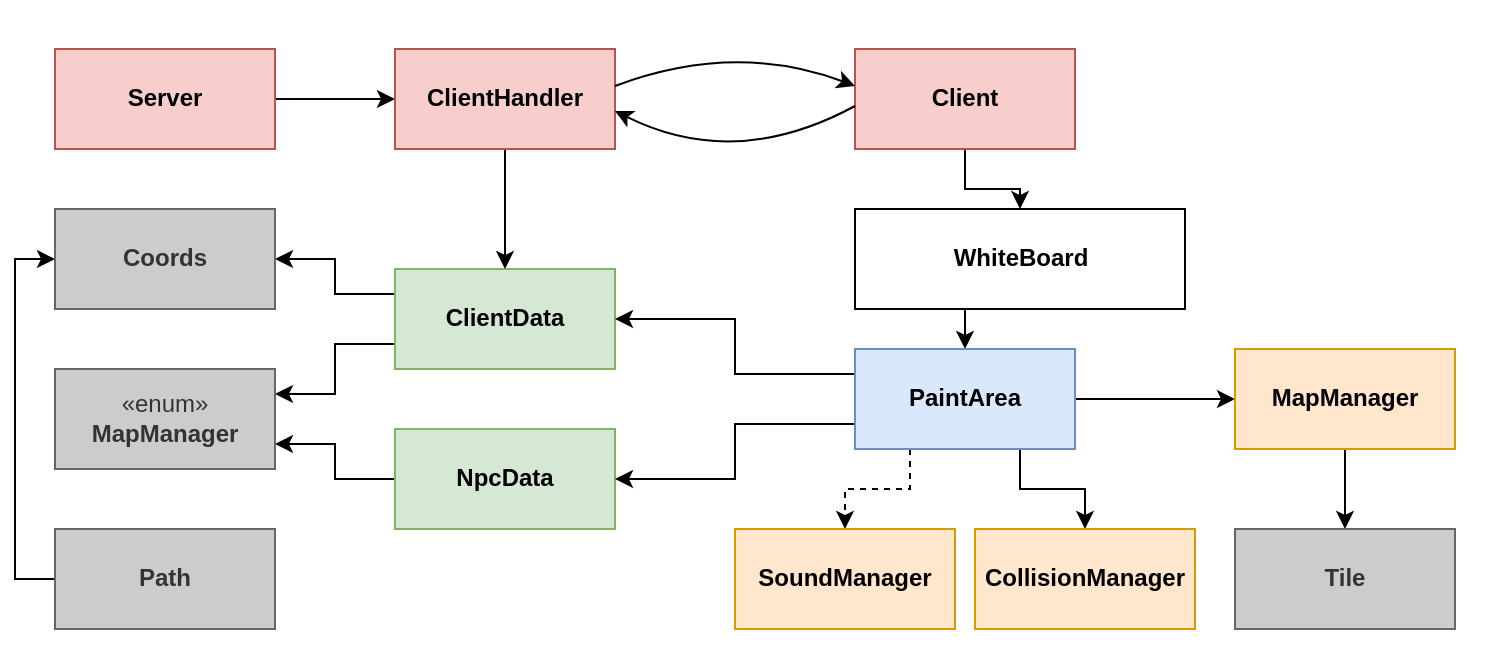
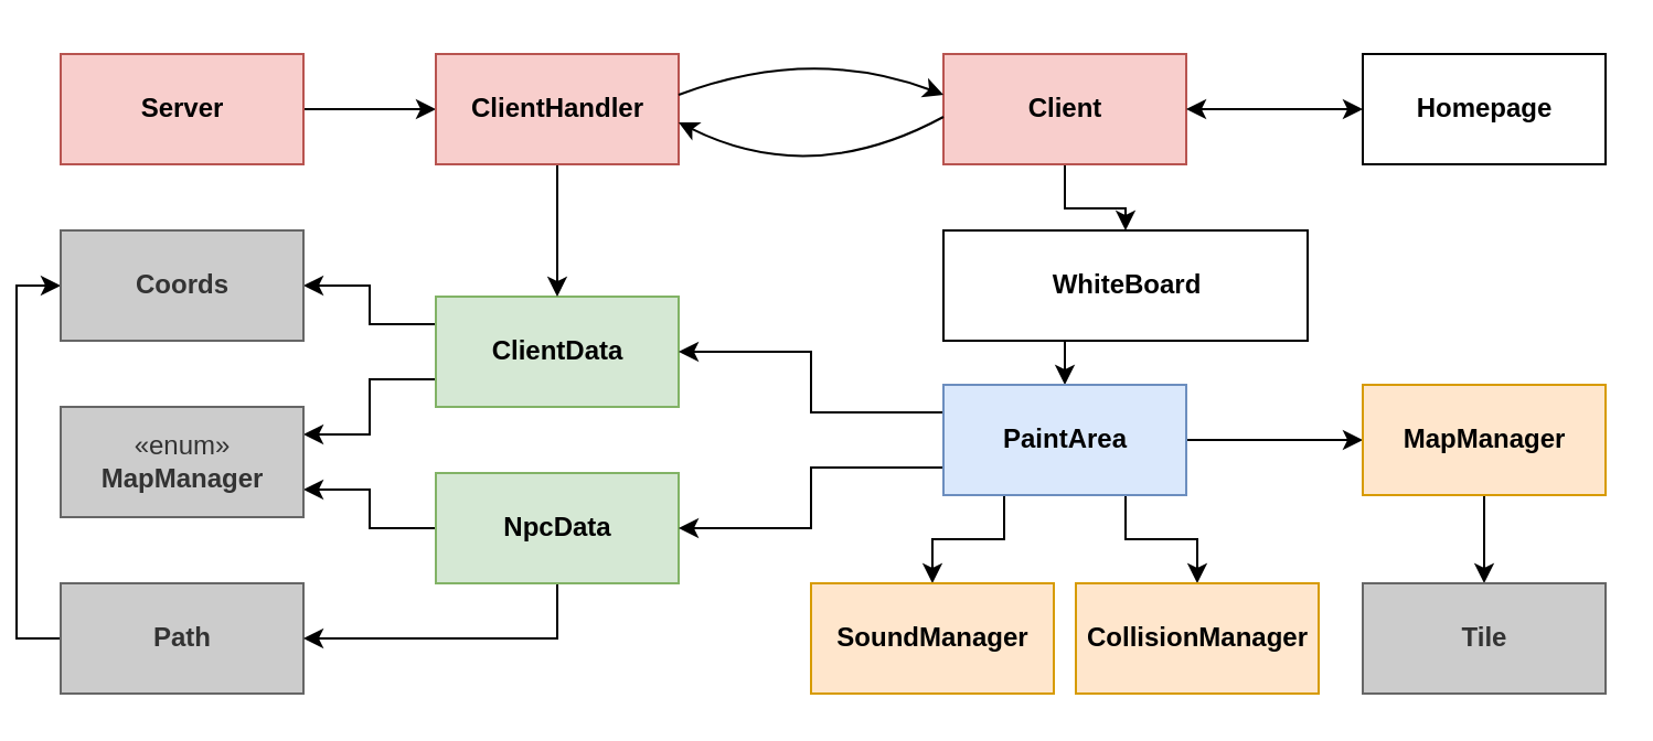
  <mxCell id="0" />
  <mxCell id="1" parent="0" />
  <mxCell id="2" style="edgeStyle=orthogonalEdgeStyle;rounded=0;orthogonalLoop=1;jettySize=auto;html=1;exitX=1;exitY=0.5;exitDx=0;exitDy=0;entryX=0;entryY=0.5;entryDx=0;entryDy=0;" edge="1" parent="1" source="3" target="10"><mxGeometry relative="1" as="geometry" /></mxCell>
  <mxCell id="3" value="&lt;b&gt;Server&lt;br&gt;&lt;/b&gt;" style="html=1;strokeColor=#b85450;fillColor=#f8cecc;" vertex="1" parent="1"><mxGeometry x="20" y="24" width="110" height="50" as="geometry" /></mxCell>
  <mxCell id="4" style="edgeStyle=orthogonalEdgeStyle;rounded=0;orthogonalLoop=1;jettySize=auto;html=1;entryX=0;entryY=0.5;entryDx=0;entryDy=0;exitX=0;exitY=0.5;exitDx=0;exitDy=0;" edge="1" parent="1" source="5" target="34"><mxGeometry relative="1" as="geometry"><mxPoint x="75" y="234" as="targetPoint" /></mxGeometry></mxCell>
  <mxCell id="5" value="&lt;b&gt;Path&lt;br&gt;&lt;/b&gt;" style="html=1;strokeColor=#666666;fillColor=#CCCCCC;fontColor=#333333;" vertex="1" parent="1"><mxGeometry x="20" y="264" width="110" height="50" as="geometry" /></mxCell>
  <mxCell id="6" style="edgeStyle=orthogonalEdgeStyle;rounded=0;orthogonalLoop=1;jettySize=auto;html=1;exitX=0;exitY=0.25;exitDx=0;exitDy=0;entryX=1;entryY=0.5;entryDx=0;entryDy=0;" edge="1" parent="1" source="8" target="34"><mxGeometry relative="1" as="geometry" /></mxCell>
  <mxCell id="7" style="edgeStyle=orthogonalEdgeStyle;rounded=0;orthogonalLoop=1;jettySize=auto;html=1;exitX=0;exitY=0.75;exitDx=0;exitDy=0;entryX=1;entryY=0.25;entryDx=0;entryDy=0;" edge="1" parent="1" source="8" target="33"><mxGeometry relative="1" as="geometry" /></mxCell>
  <mxCell id="8" value="&lt;b&gt;ClientData&lt;br&gt;&lt;/b&gt;" style="html=1;strokeColor=#82b366;fillColor=#d5e8d4;" vertex="1" parent="1"><mxGeometry x="190" y="134" width="110" height="50" as="geometry" /></mxCell>
  <mxCell id="9" style="edgeStyle=orthogonalEdgeStyle;rounded=0;orthogonalLoop=1;jettySize=auto;html=1;exitX=0.5;exitY=1;exitDx=0;exitDy=0;entryX=0.5;entryY=0;entryDx=0;entryDy=0;" edge="1" parent="1" source="10" target="8"><mxGeometry relative="1" as="geometry" /></mxCell>
  <mxCell id="10" value="&lt;b&gt;ClientHandler&lt;br&gt;&lt;/b&gt;" style="html=1;strokeColor=#b85450;fillColor=#f8cecc;" vertex="1" parent="1"><mxGeometry x="190" y="24" width="110" height="50" as="geometry" /></mxCell>
  <mxCell id="11" style="edgeStyle=orthogonalEdgeStyle;rounded=0;orthogonalLoop=1;jettySize=auto;html=1;exitX=0.5;exitY=1;exitDx=0;exitDy=0;entryX=0.5;entryY=0;entryDx=0;entryDy=0;" edge="1" parent="1" source="12" target="18"><mxGeometry relative="1" as="geometry" /></mxCell>
  <mxCell id="12" value="&lt;b&gt;Client&lt;br&gt;&lt;/b&gt;" style="html=1;strokeColor=#b85450;fillColor=#f8cecc;" vertex="1" parent="1"><mxGeometry x="420" y="24" width="110" height="50" as="geometry" /></mxCell>
+ <mxCell id="13" value="&lt;b&gt;Homepage&lt;br&gt;&lt;/b&gt;" style="html=1;strokeColor=default;" vertex="1" parent="1"><mxGeometry x="610" y="24" width="110" height="50" as="geometry" /></mxCell>
+ <mxCell id="14" style="edgeStyle=orthogonalEdgeStyle;rounded=0;orthogonalLoop=1;jettySize=auto;html=1;exitX=0.5;exitY=1;exitDx=0;exitDy=0;entryX=1;entryY=0.5;entryDx=0;entryDy=0;" edge="1" parent="1" source="16" target="5"><mxGeometry relative="1" as="geometry"><Array as="points"><mxPoint x="245" y="289" /></Array></mxGeometry></mxCell>
  <mxCell id="15" style="edgeStyle=orthogonalEdgeStyle;rounded=0;orthogonalLoop=1;jettySize=auto;html=1;exitX=0;exitY=0.5;exitDx=0;exitDy=0;entryX=1;entryY=0.75;entryDx=0;entryDy=0;" edge="1" parent="1" source="16" target="33"><mxGeometry relative="1" as="geometry"><Array as="points"><mxPoint x="160" y="239" /><mxPoint x="160" y="221" /></Array></mxGeometry></mxCell>
  <mxCell id="16" value="&lt;b&gt;NpcData&lt;br&gt;&lt;/b&gt;" style="html=1;strokeColor=#82b366;fillColor=#d5e8d4;" vertex="1" parent="1"><mxGeometry x="190" y="214" width="110" height="50" as="geometry" /></mxCell>
  <mxCell id="17" style="edgeStyle=orthogonalEdgeStyle;rounded=0;orthogonalLoop=1;jettySize=auto;html=1;exitX=0.5;exitY=1;exitDx=0;exitDy=0;entryX=0.5;entryY=0;entryDx=0;entryDy=0;" edge="1" parent="1" source="18" target="24"><mxGeometry relative="1" as="geometry" /></mxCell>
  <mxCell id="18" value="&lt;b&gt;WhiteBoard&lt;br&gt;&lt;/b&gt;" style="html=1;" vertex="1" parent="1"><mxGeometry x="420" y="104" width="165" height="50" as="geometry" /></mxCell>
  <mxCell id="19" style="edgeStyle=orthogonalEdgeStyle;rounded=0;orthogonalLoop=1;jettySize=auto;html=1;exitX=0.75;exitY=1;exitDx=0;exitDy=0;entryX=0.5;entryY=0;entryDx=0;entryDy=0;" edge="1" parent="1" source="24" target="28"><mxGeometry relative="1" as="geometry"><Array as="points"><mxPoint x="502" y="244" /><mxPoint x="535" y="244" /></Array></mxGeometry></mxCell>
- <mxCell id="20" style="edgeStyle=orthogonalEdgeStyle;rounded=0;orthogonalLoop=1;jettySize=auto;html=1;exitX=0.25;exitY=1;exitDx=0;exitDy=0;entryX=0.5;entryY=0;entryDx=0;entryDy=0;dashed=1;" edge="1" parent="1" source="24" target="27"><mxGeometry relative="1" as="geometry"><Array as="points"><mxPoint x="448" y="244" /><mxPoint x="415" y="244" /></Array></mxGeometry></mxCell>
+ <mxCell id="20" style="edgeStyle=orthogonalEdgeStyle;rounded=0;orthogonalLoop=1;jettySize=auto;html=1;exitX=0.25;exitY=1;exitDx=0;exitDy=0;entryX=0.5;entryY=0;entryDx=0;entryDy=0;" edge="1" parent="1" source="24" target="27"><mxGeometry relative="1" as="geometry"><Array as="points"><mxPoint x="448" y="244" /><mxPoint x="415" y="244" /></Array></mxGeometry></mxCell>
  <mxCell id="21" style="edgeStyle=orthogonalEdgeStyle;rounded=0;orthogonalLoop=1;jettySize=auto;html=1;exitX=1;exitY=0.5;exitDx=0;exitDy=0;entryX=0;entryY=0.5;entryDx=0;entryDy=0;" edge="1" parent="1" source="24" target="26"><mxGeometry relative="1" as="geometry" /></mxCell>
  <mxCell id="22" style="edgeStyle=orthogonalEdgeStyle;rounded=0;orthogonalLoop=1;jettySize=auto;html=1;exitX=0;exitY=0.75;exitDx=0;exitDy=0;entryX=1;entryY=0.5;entryDx=0;entryDy=0;" edge="1" parent="1" source="24" target="16"><mxGeometry relative="1" as="geometry" /></mxCell>
  <mxCell id="23" style="edgeStyle=orthogonalEdgeStyle;rounded=0;orthogonalLoop=1;jettySize=auto;html=1;exitX=0;exitY=0.25;exitDx=0;exitDy=0;entryX=1;entryY=0.5;entryDx=0;entryDy=0;" edge="1" parent="1" source="24" target="8"><mxGeometry relative="1" as="geometry" /></mxCell>
  <mxCell id="24" value="&lt;b&gt;PaintArea&lt;br&gt;&lt;/b&gt;" style="html=1;strokeColor=#6c8ebf;fillColor=#dae8fc;" vertex="1" parent="1"><mxGeometry x="420" y="174" width="110" height="50" as="geometry" /></mxCell>
  <mxCell id="25" style="edgeStyle=orthogonalEdgeStyle;rounded=0;orthogonalLoop=1;jettySize=auto;html=1;exitX=0.5;exitY=1;exitDx=0;exitDy=0;entryX=0.5;entryY=0;entryDx=0;entryDy=0;" edge="1" parent="1" source="26" target="31"><mxGeometry relative="1" as="geometry" /></mxCell>
  <mxCell id="26" value="&lt;b&gt;MapManager&lt;br&gt;&lt;/b&gt;" style="html=1;strokeColor=#d79b00;fillColor=#ffe6cc;" vertex="1" parent="1"><mxGeometry x="610" y="174" width="110" height="50" as="geometry" /></mxCell>
  <mxCell id="27" value="&lt;b&gt;SoundManager&lt;br&gt;&lt;/b&gt;" style="html=1;strokeColor=#d79b00;fillColor=#ffe6cc;" vertex="1" parent="1"><mxGeometry x="360" y="264" width="110" height="50" as="geometry" /></mxCell>
  <mxCell id="28" value="&lt;b&gt;CollisionManager&lt;br&gt;&lt;/b&gt;" style="html=1;strokeColor=#d79b00;fillColor=#ffe6cc;" vertex="1" parent="1"><mxGeometry x="480" y="264" width="110" height="50" as="geometry" /></mxCell>
  <mxCell id="29" value="" style="curved=1;endArrow=classic;html=1;rounded=0;exitX=1;exitY=0.25;exitDx=0;exitDy=0;entryX=0;entryY=0.25;entryDx=0;entryDy=0;" edge="1" parent="1"><mxGeometry width="50" height="50" relative="1" as="geometry"><mxPoint x="300" y="42.5" as="sourcePoint" /><mxPoint x="420" y="42.5" as="targetPoint" /><Array as="points"><mxPoint x="360" y="20" /></Array></mxGeometry></mxCell>
  <mxCell id="30" value="" style="curved=1;endArrow=classic;html=1;rounded=0;exitX=0;exitY=0.75;exitDx=0;exitDy=0;" edge="1" parent="1"><mxGeometry width="50" height="50" relative="1" as="geometry"><mxPoint x="420" y="52.5" as="sourcePoint" /><mxPoint x="300" y="55" as="targetPoint" /><Array as="points"><mxPoint x="360" y="85" /></Array></mxGeometry></mxCell>
  <mxCell id="31" value="&lt;b&gt;Tile&lt;br&gt;&lt;/b&gt;" style="html=1;strokeColor=#666666;fillColor=#CCCCCC;fontColor=#333333;" vertex="1" parent="1"><mxGeometry x="610" y="264" width="110" height="50" as="geometry" /></mxCell>
+ <mxCell id="32" value="" style="endArrow=classic;startArrow=classic;html=1;rounded=0;entryX=0;entryY=0.5;entryDx=0;entryDy=0;exitX=1;exitY=0.5;exitDx=0;exitDy=0;" edge="1" parent="1" source="12" target="13"><mxGeometry width="50" height="50" relative="1" as="geometry"><mxPoint x="320" y="284" as="sourcePoint" /><mxPoint x="370" y="234" as="targetPoint" /></mxGeometry></mxCell>
  <mxCell id="33" value="«enum»&lt;br&gt;&lt;b&gt;MapManager&lt;br&gt;&lt;/b&gt;" style="html=1;strokeColor=#666666;fillColor=#CCCCCC;fontColor=#333333;" vertex="1" parent="1"><mxGeometry x="20" y="184" width="110" height="50" as="geometry" /></mxCell>
  <mxCell id="34" value="&lt;b&gt;Coords&lt;br&gt;&lt;/b&gt;" style="html=1;strokeColor=#666666;fillColor=#CCCCCC;fontColor=#333333;" vertex="1" parent="1"><mxGeometry x="20" y="104" width="110" height="50" as="geometry" /></mxCell>
